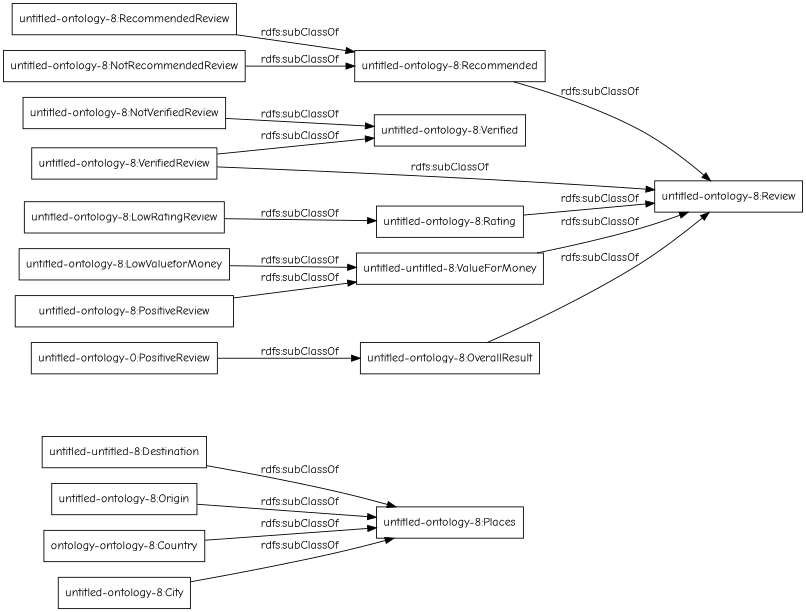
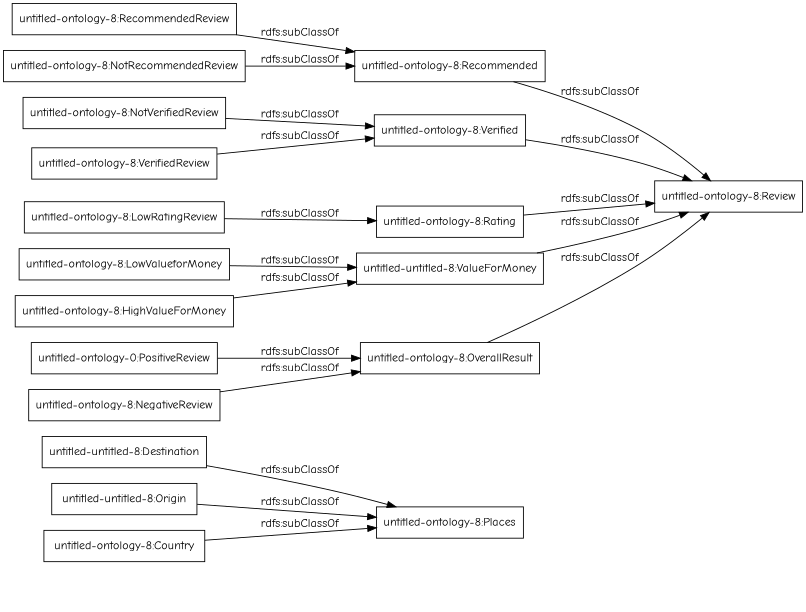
  digraph {
    fontname="Comic Neue"
    rankdir=LR
    node [color=black fontname="Comic Neue" shape=rectangle]
    edge [fontname="Comic Neue"]
    n1 [label="untitled-untitled-8:Destination"]
    "untitled-ontology-8:Places"
    "untitled-ontology-8:OverallResult"
    "untitled-ontology-8:Review"
    "untitled-ontology-8:Recommended"
    "untitled-ontology-8:Verified"
    "untitled-ontology-8:NotVerifiedReview"
-   "untitled-ontology-8:Origin"
+   "untitled-ontology-8:Origin" [label="untitled-untitled-8:Origin"]
    "untitled-ontology-8:VerifiedReview"
    "untitled-ontology-8:Rating"
    n11 [label="untitled-ontology-0:PositiveReview"]
    n12 [label="untitled-untitled-8:ValueForMoney"]
    "untitled-ontology-8:RecommendedReview"
    "untitled-ontology-8:NotRecommendedReview"
    "untitled-ontology-8:LowValueforMoney"
-   "untitled-ontology-8:Country" [label="ontology-ontology-8:Country"]
+   "untitled-ontology-8:Country"
    "untitled-ontology-8:LowRatingReview"
-   "untitled-ontology-8:HighValueForMoney" [label="untitled-ontology-8:PositiveReview"]
-   "untitled-ontology-8:City"
+   "untitled-ontology-8:NegativeReview"
+   "untitled-ontology-8:HighValueForMoney"
    n1 -> "untitled-ontology-8:Places" [label="rdfs:subClassOf"]
    "untitled-ontology-8:OverallResult" -> "untitled-ontology-8:Review" [label="rdfs:subClassOf"]
    "untitled-ontology-8:Recommended" -> "untitled-ontology-8:Review" [label="rdfs:subClassOf"]
-   "untitled-ontology-8:VerifiedReview" -> "untitled-ontology-8:Review" [label="rdfs:subClassOf"]
+   "untitled-ontology-8:Verified" -> "untitled-ontology-8:Review" [label="rdfs:subClassOf"]
    "untitled-ontology-8:NotVerifiedReview" -> "untitled-ontology-8:Verified" [label="rdfs:subClassOf"]
    "untitled-ontology-8:Origin" -> "untitled-ontology-8:Places" [label="rdfs:subClassOf"]
    "untitled-ontology-8:VerifiedReview" -> "untitled-ontology-8:Verified" [label="rdfs:subClassOf"]
    "untitled-ontology-8:Rating" -> "untitled-ontology-8:Review" [label="rdfs:subClassOf"]
    n11 -> "untitled-ontology-8:OverallResult" [label="rdfs:subClassOf"]
    n12 -> "untitled-ontology-8:Review" [label="rdfs:subClassOf"]
    "untitled-ontology-8:RecommendedReview" -> "untitled-ontology-8:Recommended" [label="rdfs:subClassOf"]
    "untitled-ontology-8:NotRecommendedReview" -> "untitled-ontology-8:Recommended" [label="rdfs:subClassOf"]
    "untitled-ontology-8:LowValueforMoney" -> n12 [label="rdfs:subClassOf"]
    "untitled-ontology-8:Country" -> "untitled-ontology-8:Places" [label="rdfs:subClassOf"]
    "untitled-ontology-8:LowRatingReview" -> "untitled-ontology-8:Rating" [label="rdfs:subClassOf"]
+   "untitled-ontology-8:NegativeReview" -> "untitled-ontology-8:OverallResult" [label="rdfs:subClassOf"]
    "untitled-ontology-8:HighValueForMoney" -> n12 [label="rdfs:subClassOf"]
-   "untitled-ontology-8:City" -> "untitled-ontology-8:Places" [label="rdfs:subClassOf"]
  }
